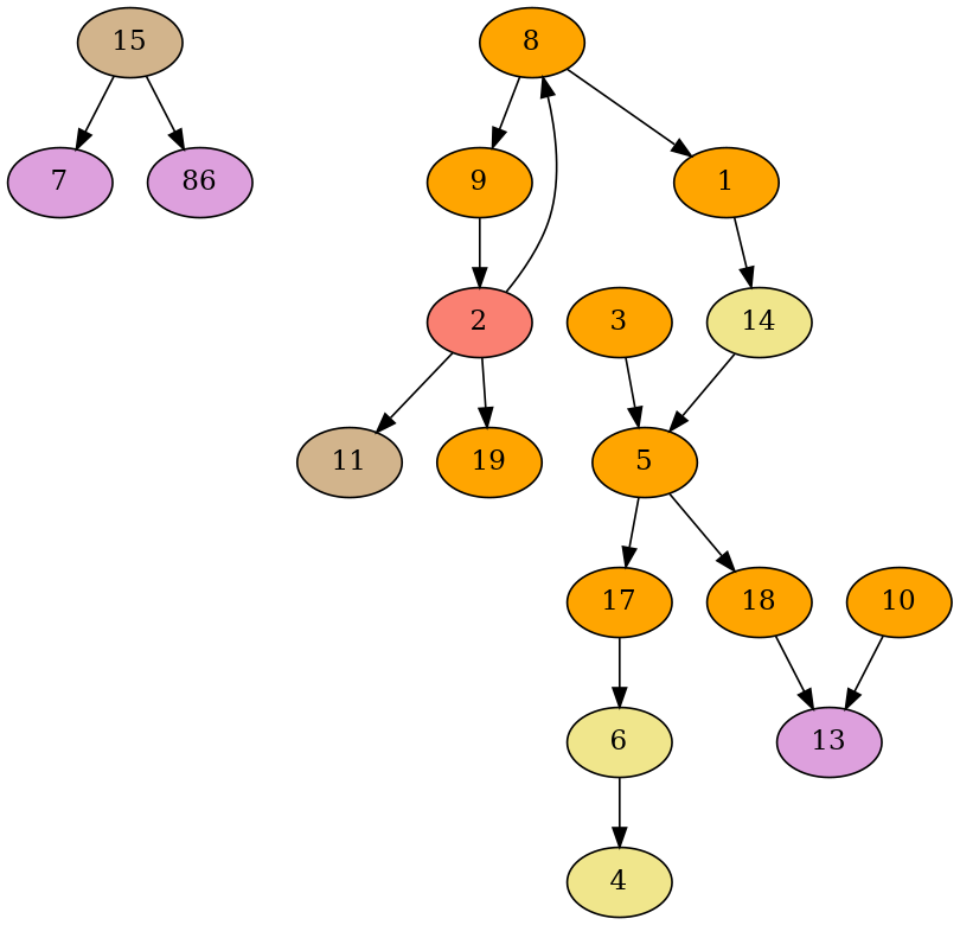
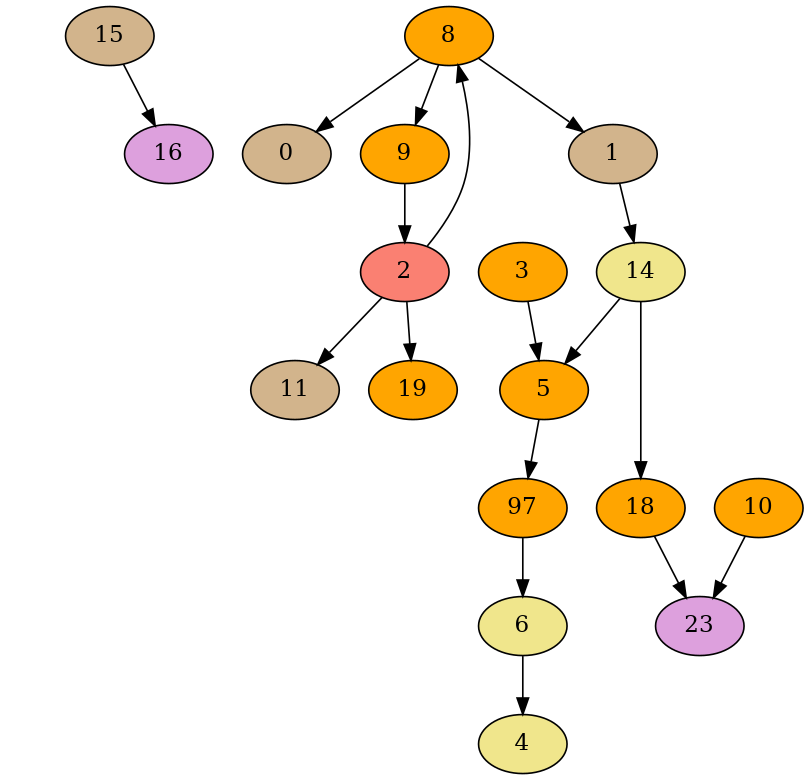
  digraph {
    node [fillcolor=orange style=filled]
    edge [Label=2]
-   7 [fillcolor=plum]
    15 [fillcolor=tan]
-   16 [fillcolor=plum label=86]
+   16 [fillcolor=plum]
    8
+   0 [fillcolor=tan]
    9
-   1
+   1 [fillcolor=tan]
    2 [fillcolor=salmon]
    14 [fillcolor=khaki]
    11 [fillcolor=tan]
    19
    3
    5
-   17
+   17 [label=97]
    18
    6 [fillcolor=khaki]
-   13 [fillcolor=plum]
+   13 [fillcolor=plum label=23]
    4 [fillcolor=khaki]
    10
-   15 -> 7 [Label=4]
    15 -> 16 [Label=7]
+   8 -> 0 [Label=1]
    8 -> 9 [Label=1]
    8 -> 1 [Label=3]
    9 -> 2
    1 -> 14
    2 -> 8 [Label=4]
    2 -> 11
    2 -> 19
    14 -> 5 [Label=4]
    3 -> 5 [Label=8]
    5 -> 17 [Label=4]
-   5 -> 18
+   14 -> 18
    17 -> 6 [Label=4]
    18 -> 13
    6 -> 4 [Label=5]
    10 -> 13 [Label=6]
  }
